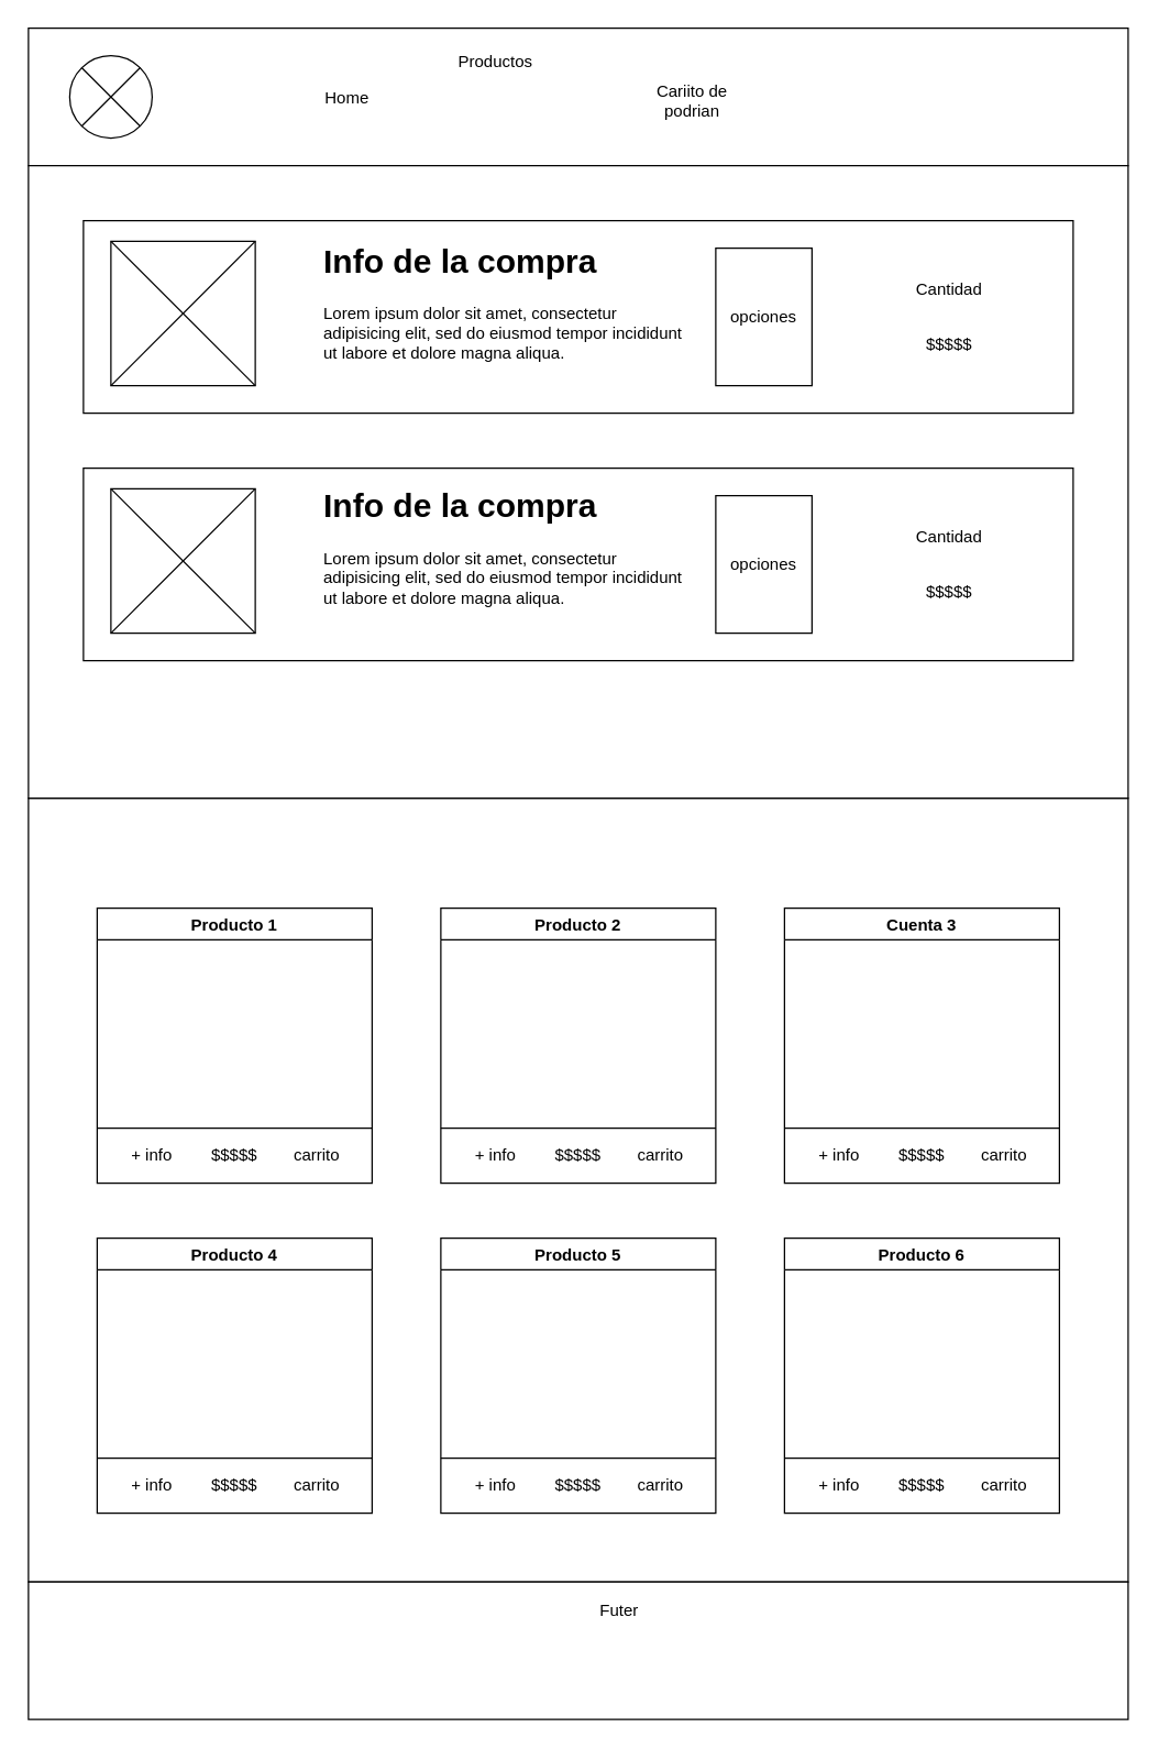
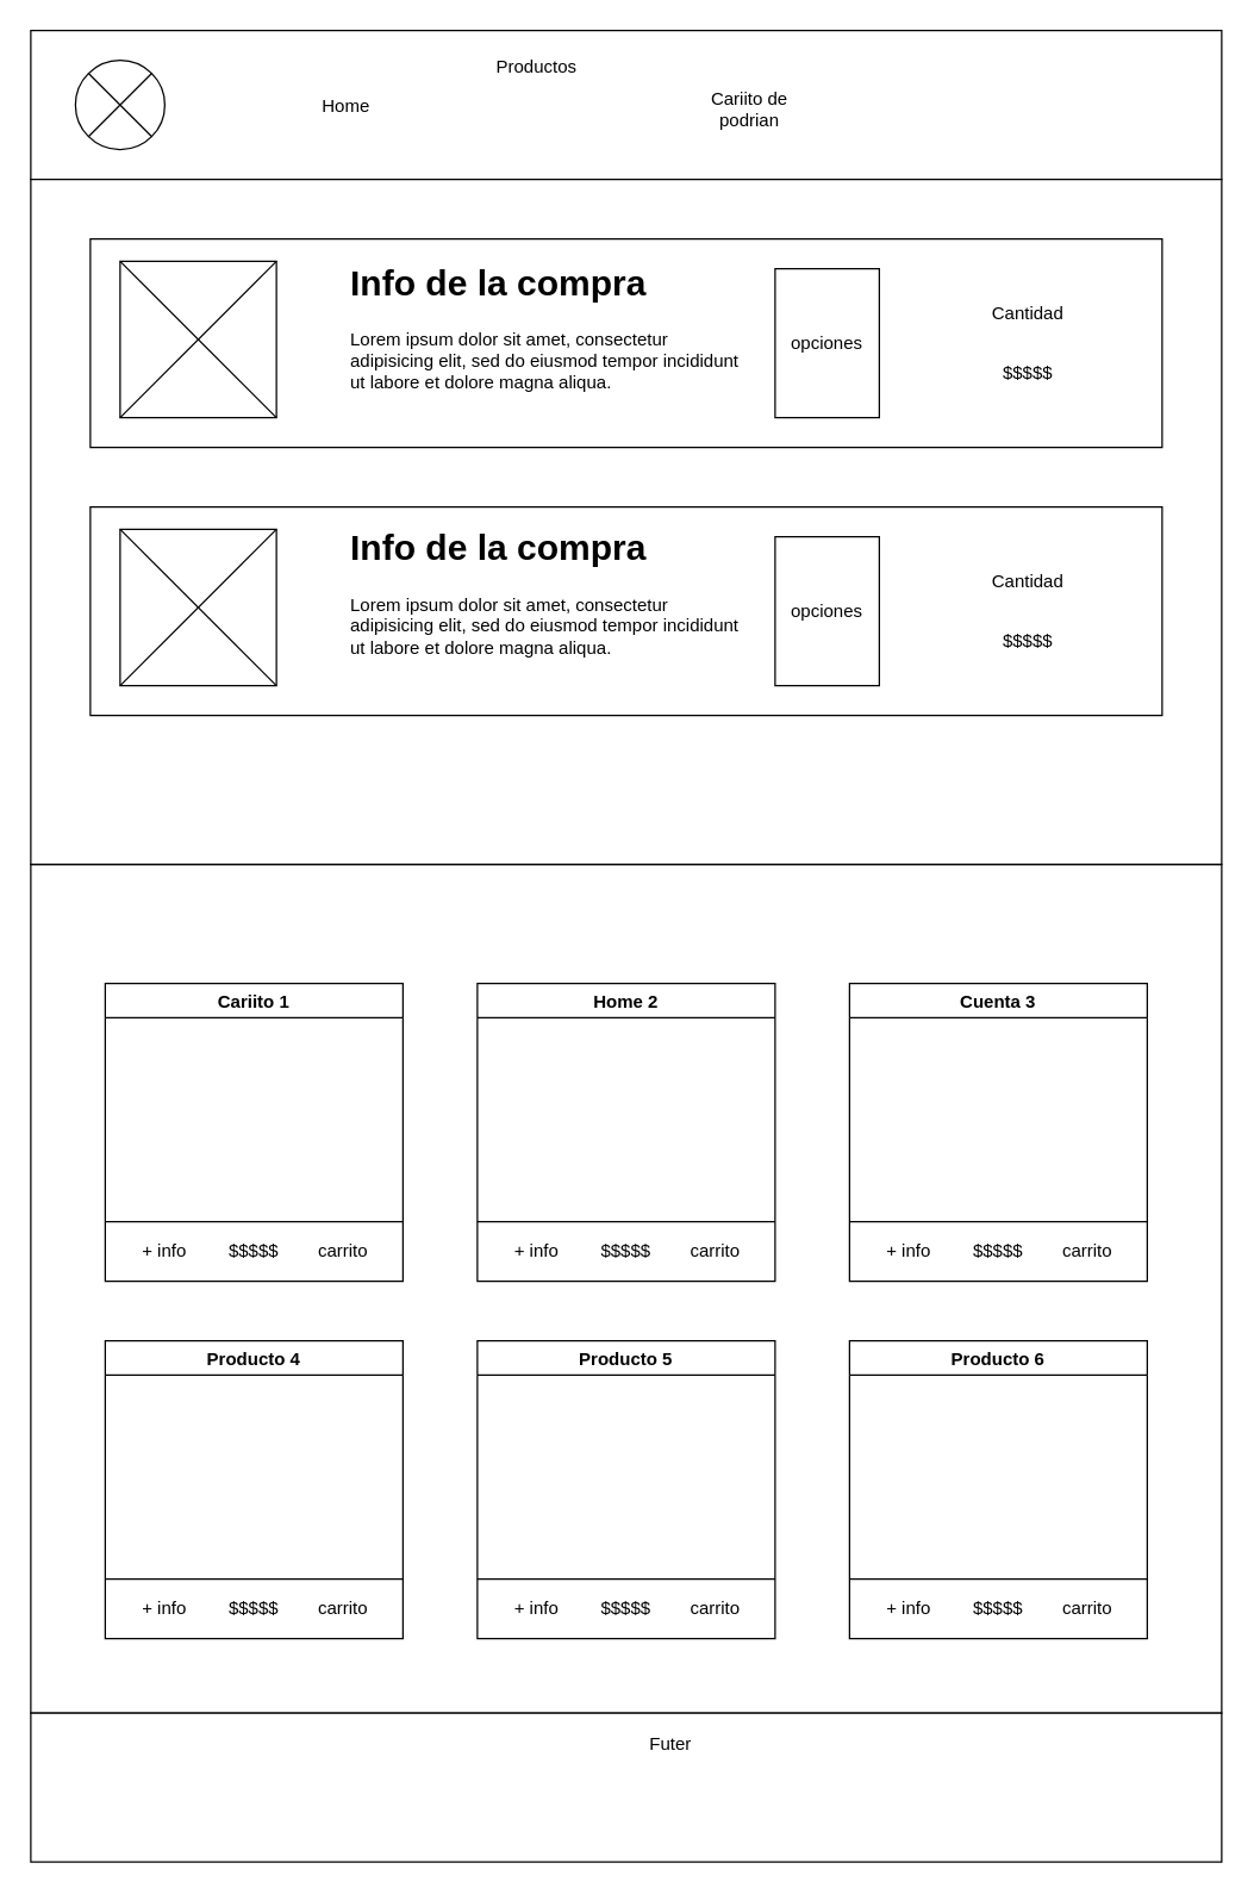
  <mxCell id="0" />
  <mxCell id="1" parent="0" />
  <mxCell id="2" value="" style="rounded=0;whiteSpace=wrap;html=1;" parent="1" vertex="1"><mxGeometry y="20" width="800" height="100" as="geometry" x="20" /></mxCell>
  <mxCell id="3" value="" style="rounded=0;whiteSpace=wrap;html=1;" parent="1" vertex="1"><mxGeometry y="580" width="800" height="570" as="geometry" x="20" /></mxCell>
- <mxCell id="4" value="Producto 1" style="swimlane;" parent="1" vertex="1"><mxGeometry x="70" y="660" width="200" height="200" as="geometry" /></mxCell>
+ <mxCell id="4" value="Cariito 1" style="swimlane;" parent="1" vertex="1"><mxGeometry x="70" y="660" width="200" height="200" as="geometry" /></mxCell>
  <mxCell id="5" value="" style="group" parent="4" vertex="1" connectable="0"><mxGeometry x="20" y="170" width="100" height="20" as="geometry" /></mxCell>
  <mxCell id="6" value="+ info" style="text;html=1;strokeColor=none;fillColor=none;align=center;verticalAlign=middle;whiteSpace=wrap;rounded=0;fontSize=12;" parent="5" vertex="1"><mxGeometry width="40" height="20" as="geometry" /></mxCell>
  <mxCell id="7" value="$$$$$" style="text;html=1;strokeColor=none;fillColor=none;align=center;verticalAlign=middle;whiteSpace=wrap;rounded=0;fontSize=12;" parent="5" vertex="1"><mxGeometry x="60" width="40" height="20" as="geometry" /></mxCell>
- <mxCell id="8" value="Producto 2" style="swimlane;" parent="1" vertex="1"><mxGeometry x="320" y="660" width="200" height="200" as="geometry" /></mxCell>
+ <mxCell id="8" value="Home 2" style="swimlane;" parent="1" vertex="1"><mxGeometry x="320" y="660" width="200" height="200" as="geometry" /></mxCell>
  <mxCell id="9" value="+ info" style="text;html=1;strokeColor=none;fillColor=none;align=center;verticalAlign=middle;whiteSpace=wrap;rounded=0;fontSize=12;" parent="8" vertex="1"><mxGeometry x="20" y="170" width="40" height="20" as="geometry" /></mxCell>
  <mxCell id="10" value="$$$$$" style="text;html=1;strokeColor=none;fillColor=none;align=center;verticalAlign=middle;whiteSpace=wrap;rounded=0;fontSize=12;" parent="8" vertex="1"><mxGeometry x="80" y="170" width="40" height="20" as="geometry" /></mxCell>
  <mxCell id="11" value="carrito" style="text;html=1;strokeColor=none;fillColor=none;align=center;verticalAlign=middle;whiteSpace=wrap;rounded=0;fontSize=12;" parent="8" vertex="1"><mxGeometry x="140" y="170" width="40" height="20" as="geometry" /></mxCell>
  <mxCell id="12" value="Cuenta 3" style="swimlane;startSize=23;" parent="1" vertex="1"><mxGeometry x="570" y="660" width="200" height="200" as="geometry" /></mxCell>
  <mxCell id="13" value="" style="shape=sumEllipse;perimeter=ellipsePerimeter;whiteSpace=wrap;html=1;backgroundOutline=1;" parent="1" vertex="1"><mxGeometry x="50" y="40" width="60" height="60" as="geometry" /></mxCell>
- <mxCell id="14" value="Home&#10;" style="text;strokeColor=none;fillColor=none;align=left;verticalAlign=top;spacingLeft=4;spacingRight=4;overflow=hidden;rotatable=0;points=[[0,0.5],[1,0.5]];portConstraint=eastwest;" parent="1" vertex="1"><mxGeometry x="230" y="57" width="50" height="26" as="geometry" /></mxCell>
+ <mxCell id="14" value="Home&#10;" style="text;strokeColor=none;fillColor=none;align=left;verticalAlign=top;spacingLeft=4;spacingRight=4;overflow=hidden;rotatable=0;points=[[0,0.5],[1,0.5]];portConstraint=eastwest;" parent="1" vertex="1"><mxGeometry x="210" y="57" width="50" height="26" as="geometry" /></mxCell>
  <mxCell id="15" value="Productos" style="text;html=1;strokeColor=none;fillColor=none;align=center;verticalAlign=middle;whiteSpace=wrap;rounded=0;" parent="1" vertex="1"><mxGeometry x="330" y="35" width="60" height="20" as="geometry" /></mxCell>
  <mxCell id="16" value="Cariito de podrian" style="text;html=1;strokeColor=none;fillColor=none;align=center;verticalAlign=middle;whiteSpace=wrap;rounded=0;" parent="1" vertex="1"><mxGeometry x="467.5" y="63" width="70" height="20" as="geometry" /></mxCell>
  <mxCell id="17" style="edgeStyle=orthogonalEdgeStyle;rounded=0;orthogonalLoop=1;jettySize=auto;html=1;exitX=0.5;exitY=1;exitDx=0;exitDy=0;" parent="1" source="15" target="15" edge="1"><mxGeometry relative="1" as="geometry" /></mxCell>
  <mxCell id="18" value="" style="endArrow=none;html=1;fontSize=90;" parent="1" edge="1"><mxGeometry width="50" height="50" relative="1" as="geometry"><mxPoint x="320" y="820" as="sourcePoint" /><mxPoint x="520" y="820" as="targetPoint" /></mxGeometry></mxCell>
  <mxCell id="19" value="" style="endArrow=none;html=1;fontSize=90;" parent="1" edge="1"><mxGeometry width="50" height="50" relative="1" as="geometry"><mxPoint x="70" y="820" as="sourcePoint" /><mxPoint x="270" y="820" as="targetPoint" /></mxGeometry></mxCell>
  <mxCell id="20" value="" style="endArrow=none;html=1;fontSize=90;" parent="1" edge="1"><mxGeometry width="50" height="50" relative="1" as="geometry"><mxPoint x="570" y="820" as="sourcePoint" /><mxPoint x="770" y="820" as="targetPoint" /></mxGeometry></mxCell>
  <mxCell id="21" value="Producto 4" style="swimlane;" parent="1" vertex="1"><mxGeometry x="70" y="900" width="200" height="200" as="geometry" /></mxCell>
  <mxCell id="22" value="Producto 5" style="swimlane;startSize=23;" parent="1" vertex="1"><mxGeometry x="320" y="900" width="200" height="200" as="geometry" /></mxCell>
  <mxCell id="23" value="Producto 6" style="swimlane;" parent="1" vertex="1"><mxGeometry x="570" y="900" width="200" height="200" as="geometry" /></mxCell>
  <mxCell id="24" value="+ info" style="text;html=1;strokeColor=none;fillColor=none;align=center;verticalAlign=middle;whiteSpace=wrap;rounded=0;fontSize=12;" parent="23" vertex="1"><mxGeometry x="20" y="170" width="40" height="20" as="geometry" /></mxCell>
  <mxCell id="25" value="$$$$$" style="text;html=1;strokeColor=none;fillColor=none;align=center;verticalAlign=middle;whiteSpace=wrap;rounded=0;fontSize=12;" parent="23" vertex="1"><mxGeometry x="80" y="170" width="40" height="20" as="geometry" /></mxCell>
  <mxCell id="26" value="carrito" style="text;html=1;strokeColor=none;fillColor=none;align=center;verticalAlign=middle;whiteSpace=wrap;rounded=0;fontSize=12;" parent="23" vertex="1"><mxGeometry x="140" y="170" width="40" height="20" as="geometry" /></mxCell>
  <mxCell id="27" value="" style="endArrow=none;html=1;fontSize=90;" parent="1" edge="1"><mxGeometry width="50" height="50" relative="1" as="geometry"><mxPoint x="320" y="1060" as="sourcePoint" /><mxPoint x="520" y="1060" as="targetPoint" /></mxGeometry></mxCell>
  <mxCell id="28" value="" style="endArrow=none;html=1;fontSize=90;" parent="1" edge="1"><mxGeometry width="50" height="50" relative="1" as="geometry"><mxPoint x="70" y="1060" as="sourcePoint" /><mxPoint x="270" y="1060" as="targetPoint" /></mxGeometry></mxCell>
  <mxCell id="29" value="" style="endArrow=none;html=1;fontSize=90;" parent="1" edge="1"><mxGeometry width="50" height="50" relative="1" as="geometry"><mxPoint x="570" y="1060" as="sourcePoint" /><mxPoint x="770" y="1060" as="targetPoint" /></mxGeometry></mxCell>
  <mxCell id="30" value="carrito" style="text;html=1;strokeColor=none;fillColor=none;align=center;verticalAlign=middle;whiteSpace=wrap;rounded=0;fontSize=12;" parent="1" vertex="1"><mxGeometry x="210" y="830" width="40" height="20" as="geometry" /></mxCell>
  <mxCell id="31" value="+ info" style="text;html=1;strokeColor=none;fillColor=none;align=center;verticalAlign=middle;whiteSpace=wrap;rounded=0;fontSize=12;" parent="1" vertex="1"><mxGeometry x="90" y="1070" width="40" height="20" as="geometry" /></mxCell>
  <mxCell id="32" value="$$$$$" style="text;html=1;strokeColor=none;fillColor=none;align=center;verticalAlign=middle;whiteSpace=wrap;rounded=0;fontSize=12;" parent="1" vertex="1"><mxGeometry x="150" y="1070" width="40" height="20" as="geometry" /></mxCell>
  <mxCell id="33" value="carrito" style="text;html=1;strokeColor=none;fillColor=none;align=center;verticalAlign=middle;whiteSpace=wrap;rounded=0;fontSize=12;" parent="1" vertex="1"><mxGeometry x="210" y="1070" width="40" height="20" as="geometry" /></mxCell>
  <mxCell id="34" value="+ info" style="text;html=1;strokeColor=none;fillColor=none;align=center;verticalAlign=middle;whiteSpace=wrap;rounded=0;fontSize=12;" parent="1" vertex="1"><mxGeometry x="340" y="1070" width="40" height="20" as="geometry" /></mxCell>
  <mxCell id="35" value="$$$$$" style="text;html=1;strokeColor=none;fillColor=none;align=center;verticalAlign=middle;whiteSpace=wrap;rounded=0;fontSize=12;" parent="1" vertex="1"><mxGeometry x="400" y="1070" width="40" height="20" as="geometry" /></mxCell>
  <mxCell id="36" value="carrito" style="text;html=1;strokeColor=none;fillColor=none;align=center;verticalAlign=middle;whiteSpace=wrap;rounded=0;fontSize=12;" parent="1" vertex="1"><mxGeometry x="460" y="1070" width="40" height="20" as="geometry" /></mxCell>
  <mxCell id="37" value="+ info" style="text;html=1;strokeColor=none;fillColor=none;align=center;verticalAlign=middle;whiteSpace=wrap;rounded=0;fontSize=12;" parent="1" vertex="1"><mxGeometry x="590" y="830" width="40" height="20" as="geometry" /></mxCell>
  <mxCell id="38" value="$$$$$" style="text;html=1;strokeColor=none;fillColor=none;align=center;verticalAlign=middle;whiteSpace=wrap;rounded=0;fontSize=12;" parent="1" vertex="1"><mxGeometry x="650" y="830" width="40" height="20" as="geometry" /></mxCell>
  <mxCell id="39" value="carrito" style="text;html=1;strokeColor=none;fillColor=none;align=center;verticalAlign=middle;whiteSpace=wrap;rounded=0;fontSize=12;" parent="1" vertex="1"><mxGeometry x="710" y="830" width="40" height="20" as="geometry" /></mxCell>
  <mxCell id="40" value="" style="verticalLabelPosition=bottom;verticalAlign=top;html=1;shape=mxgraph.basic.rect;fillColor2=none;strokeWidth=1;size=20;indent=5;fontSize=12;" parent="1" vertex="1"><mxGeometry y="1150" width="800" height="100" as="geometry" x="20" /></mxCell>
  <mxCell id="41" value="Futer" style="text;strokeColor=none;fillColor=none;align=center;verticalAlign=top;spacingLeft=4;spacingRight=4;overflow=hidden;rotatable=0;points=[[0,0.5],[1,0.5]];portConstraint=eastwest;fontSize=12;" parent="1" vertex="1"><mxGeometry x="420" y="1157" width="60" height="26" as="geometry" /></mxCell>
  <mxCell id="42" value="" style="rounded=0;whiteSpace=wrap;html=1;fontSize=12;align=center;" parent="1" vertex="1"><mxGeometry y="120" width="800" height="460" as="geometry" x="20" /></mxCell>
  <mxCell id="43" value="" style="rounded=0;whiteSpace=wrap;html=1;fontSize=12;align=center;" parent="1" vertex="1"><mxGeometry x="60" y="160" width="720" height="140" as="geometry" /></mxCell>
  <mxCell id="44" value="" style="whiteSpace=wrap;html=1;aspect=fixed;fontSize=12;align=center;" parent="1" vertex="1"><mxGeometry x="80" y="175" width="105" height="105" as="geometry" /></mxCell>
  <mxCell id="45" value="" style="endArrow=none;html=1;fontSize=12;entryX=1;entryY=0;entryDx=0;entryDy=0;exitX=0;exitY=1;exitDx=0;exitDy=0;" parent="1" source="44" target="44" edge="1"><mxGeometry width="50" height="50" relative="1" as="geometry"><mxPoint x="80" y="235" as="sourcePoint" /><mxPoint x="130" y="185" as="targetPoint" /></mxGeometry></mxCell>
  <mxCell id="46" value="" style="endArrow=none;html=1;fontSize=12;entryX=0;entryY=0;entryDx=0;entryDy=0;exitX=1;exitY=1;exitDx=0;exitDy=0;" parent="1" source="44" target="44" edge="1"><mxGeometry width="50" height="50" relative="1" as="geometry"><mxPoint x="140" y="235" as="sourcePoint" /><mxPoint x="200" y="175" as="targetPoint" /></mxGeometry></mxCell>
  <mxCell id="47" value="" style="rounded=0;whiteSpace=wrap;html=1;fontSize=12;align=center;" parent="1" vertex="1"><mxGeometry x="60" y="340" width="720" height="140" as="geometry" /></mxCell>
  <mxCell id="48" value="" style="whiteSpace=wrap;html=1;aspect=fixed;fontSize=12;align=center;" parent="1" vertex="1"><mxGeometry x="80" y="355" width="105" height="105" as="geometry" /></mxCell>
  <mxCell id="49" value="" style="endArrow=none;html=1;fontSize=12;entryX=1;entryY=0;entryDx=0;entryDy=0;exitX=0;exitY=1;exitDx=0;exitDy=0;" parent="1" source="48" target="48" edge="1"><mxGeometry width="50" height="50" relative="1" as="geometry"><mxPoint x="80" y="415" as="sourcePoint" /><mxPoint x="130" y="365" as="targetPoint" /></mxGeometry></mxCell>
  <mxCell id="50" value="" style="endArrow=none;html=1;fontSize=12;entryX=0;entryY=0;entryDx=0;entryDy=0;exitX=1;exitY=1;exitDx=0;exitDy=0;" parent="1" source="48" target="48" edge="1"><mxGeometry width="50" height="50" relative="1" as="geometry"><mxPoint x="140" y="415" as="sourcePoint" /><mxPoint x="200" y="355" as="targetPoint" /></mxGeometry></mxCell>
  <mxCell id="51" value="&lt;h1&gt;Info de la compra&lt;/h1&gt;&lt;p&gt;Lorem ipsum dolor sit amet, consectetur adipisicing elit, sed do eiusmod tempor incididunt ut labore et dolore magna aliqua.&lt;/p&gt;" style="text;html=1;strokeColor=none;fillColor=none;spacing=5;spacingTop=-20;whiteSpace=wrap;overflow=hidden;rounded=0;" vertex="1" parent="1"><mxGeometry x="230" y="170" width="280" height="120" as="geometry" /></mxCell>
  <mxCell id="52" value="&lt;h1&gt;Info de la compra&lt;/h1&gt;&lt;p&gt;Lorem ipsum dolor sit amet, consectetur adipisicing elit, sed do eiusmod tempor incididunt ut labore et dolore magna aliqua.&lt;/p&gt;" style="text;html=1;strokeColor=none;fillColor=none;spacing=5;spacingTop=-20;whiteSpace=wrap;overflow=hidden;rounded=0;" vertex="1" parent="1"><mxGeometry x="230" y="347.5" width="280" height="120" as="geometry" /></mxCell>
  <mxCell id="53" value="opciones" style="rounded=0;whiteSpace=wrap;html=1;" vertex="1" parent="1"><mxGeometry x="520" y="180" width="70" height="100" as="geometry" /></mxCell>
  <mxCell id="54" value="opciones" style="rounded=0;whiteSpace=wrap;html=1;" vertex="1" parent="1"><mxGeometry x="520" y="360" width="70" height="100" as="geometry" /></mxCell>
  <mxCell id="55" value="$$$$$" style="text;html=1;strokeColor=none;fillColor=none;align=center;verticalAlign=middle;whiteSpace=wrap;rounded=0;" vertex="1" parent="1"><mxGeometry x="670" y="240" width="40" height="20" as="geometry" /></mxCell>
  <mxCell id="56" value="$$$$$" style="text;html=1;strokeColor=none;fillColor=none;align=center;verticalAlign=middle;whiteSpace=wrap;rounded=0;" vertex="1" parent="1"><mxGeometry x="670" y="420" width="40" height="20" as="geometry" /></mxCell>
  <mxCell id="57" value="Cantidad" style="text;html=1;strokeColor=none;fillColor=none;align=center;verticalAlign=middle;whiteSpace=wrap;rounded=0;" vertex="1" parent="1"><mxGeometry x="670" y="200" width="40" height="20" as="geometry" /></mxCell>
  <mxCell id="58" value="Cantidad" style="text;html=1;strokeColor=none;fillColor=none;align=center;verticalAlign=middle;whiteSpace=wrap;rounded=0;" vertex="1" parent="1"><mxGeometry x="670" y="380" width="40" height="20" as="geometry" /></mxCell>
